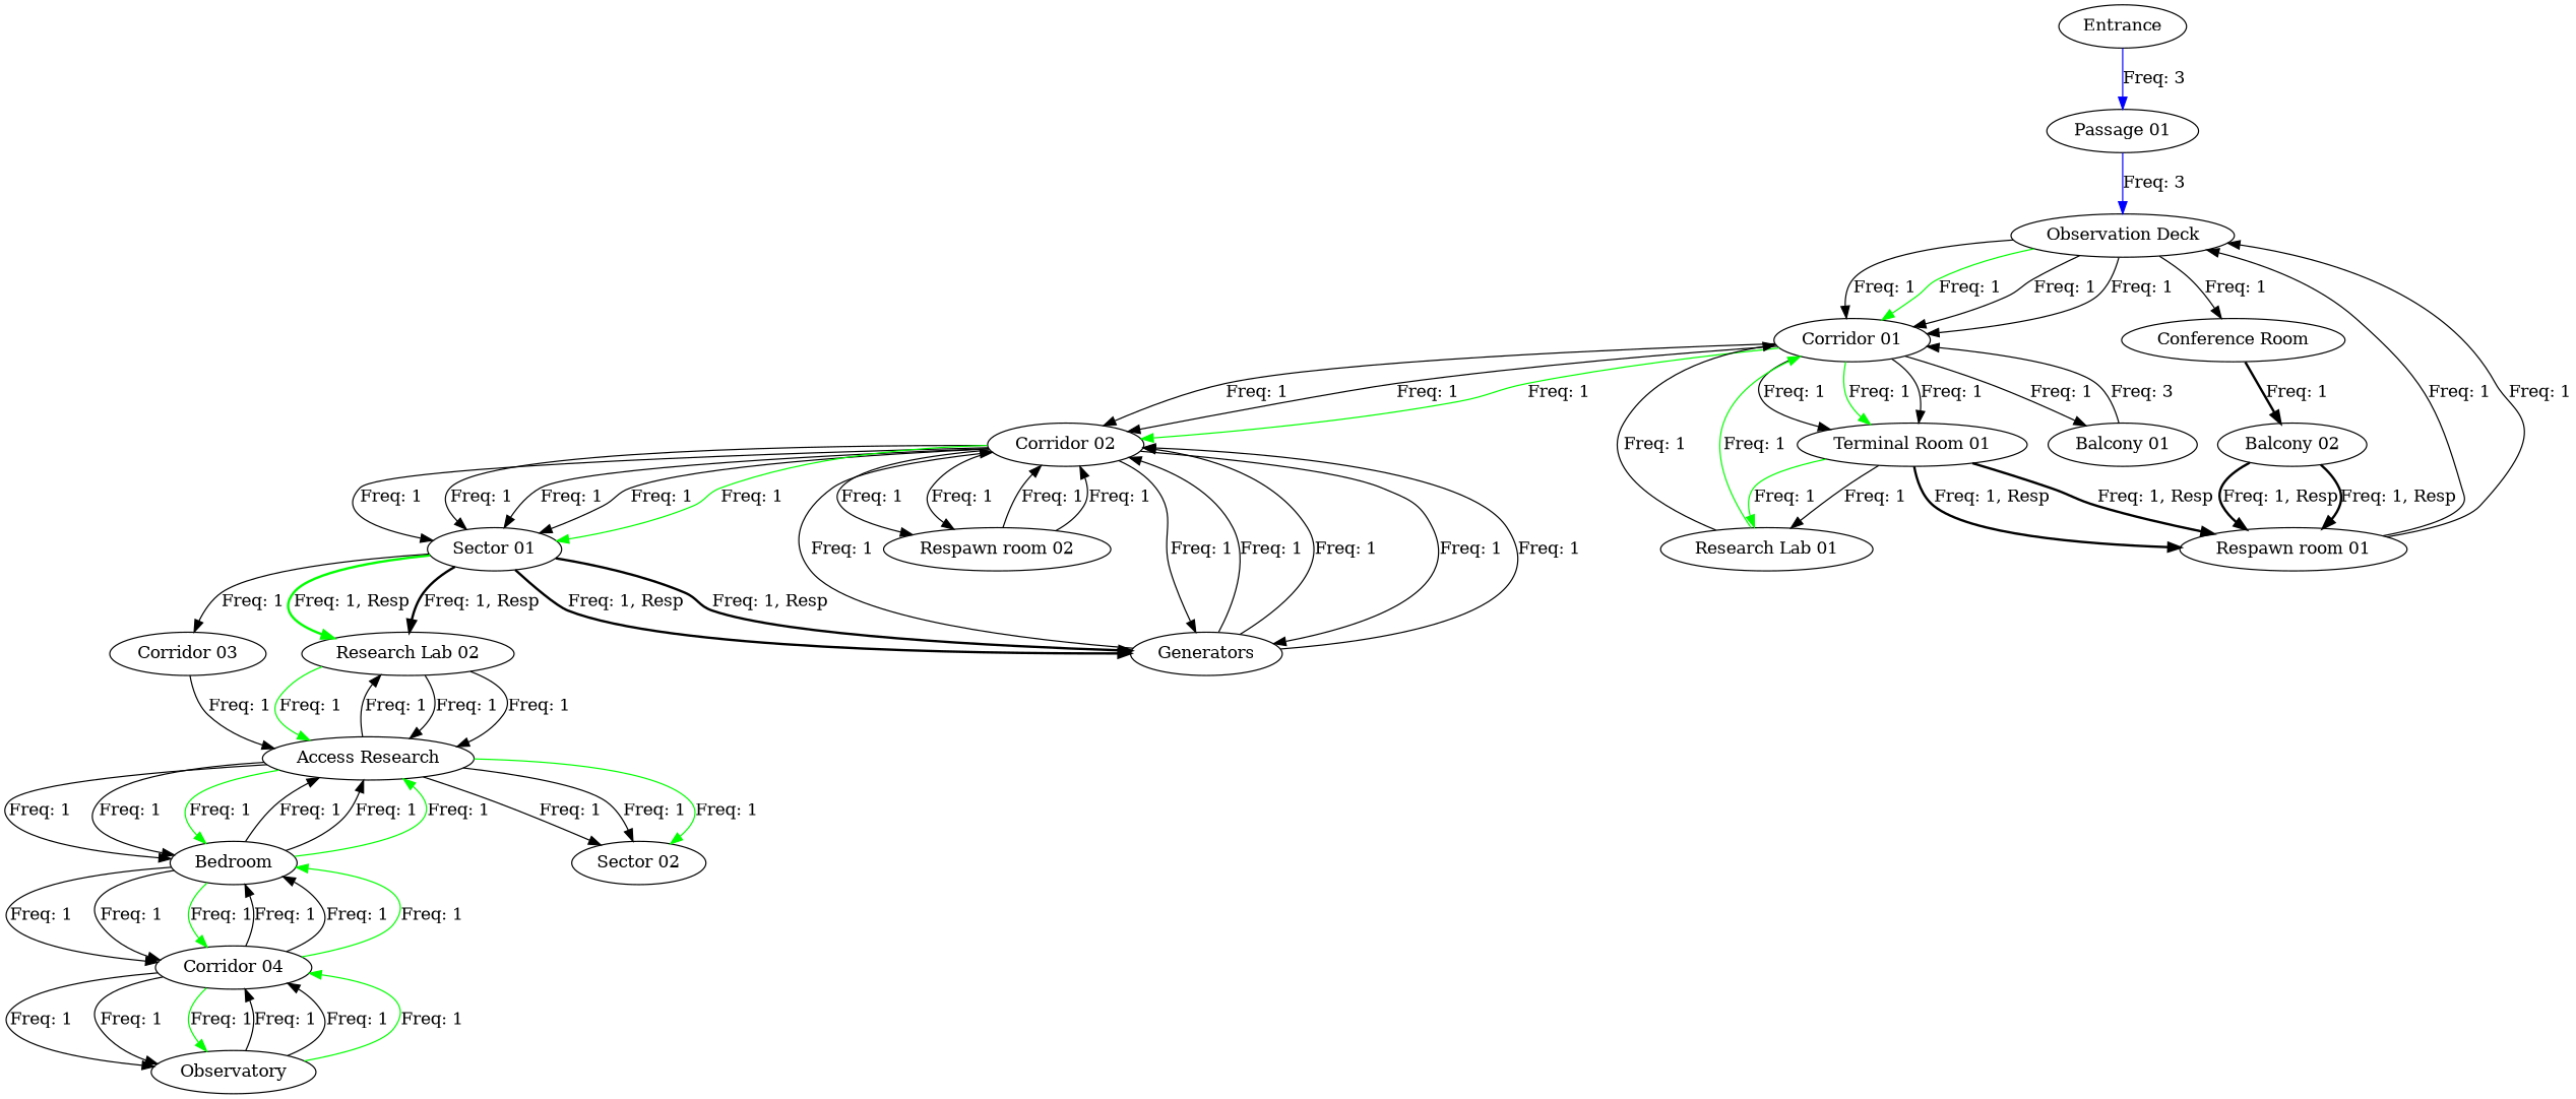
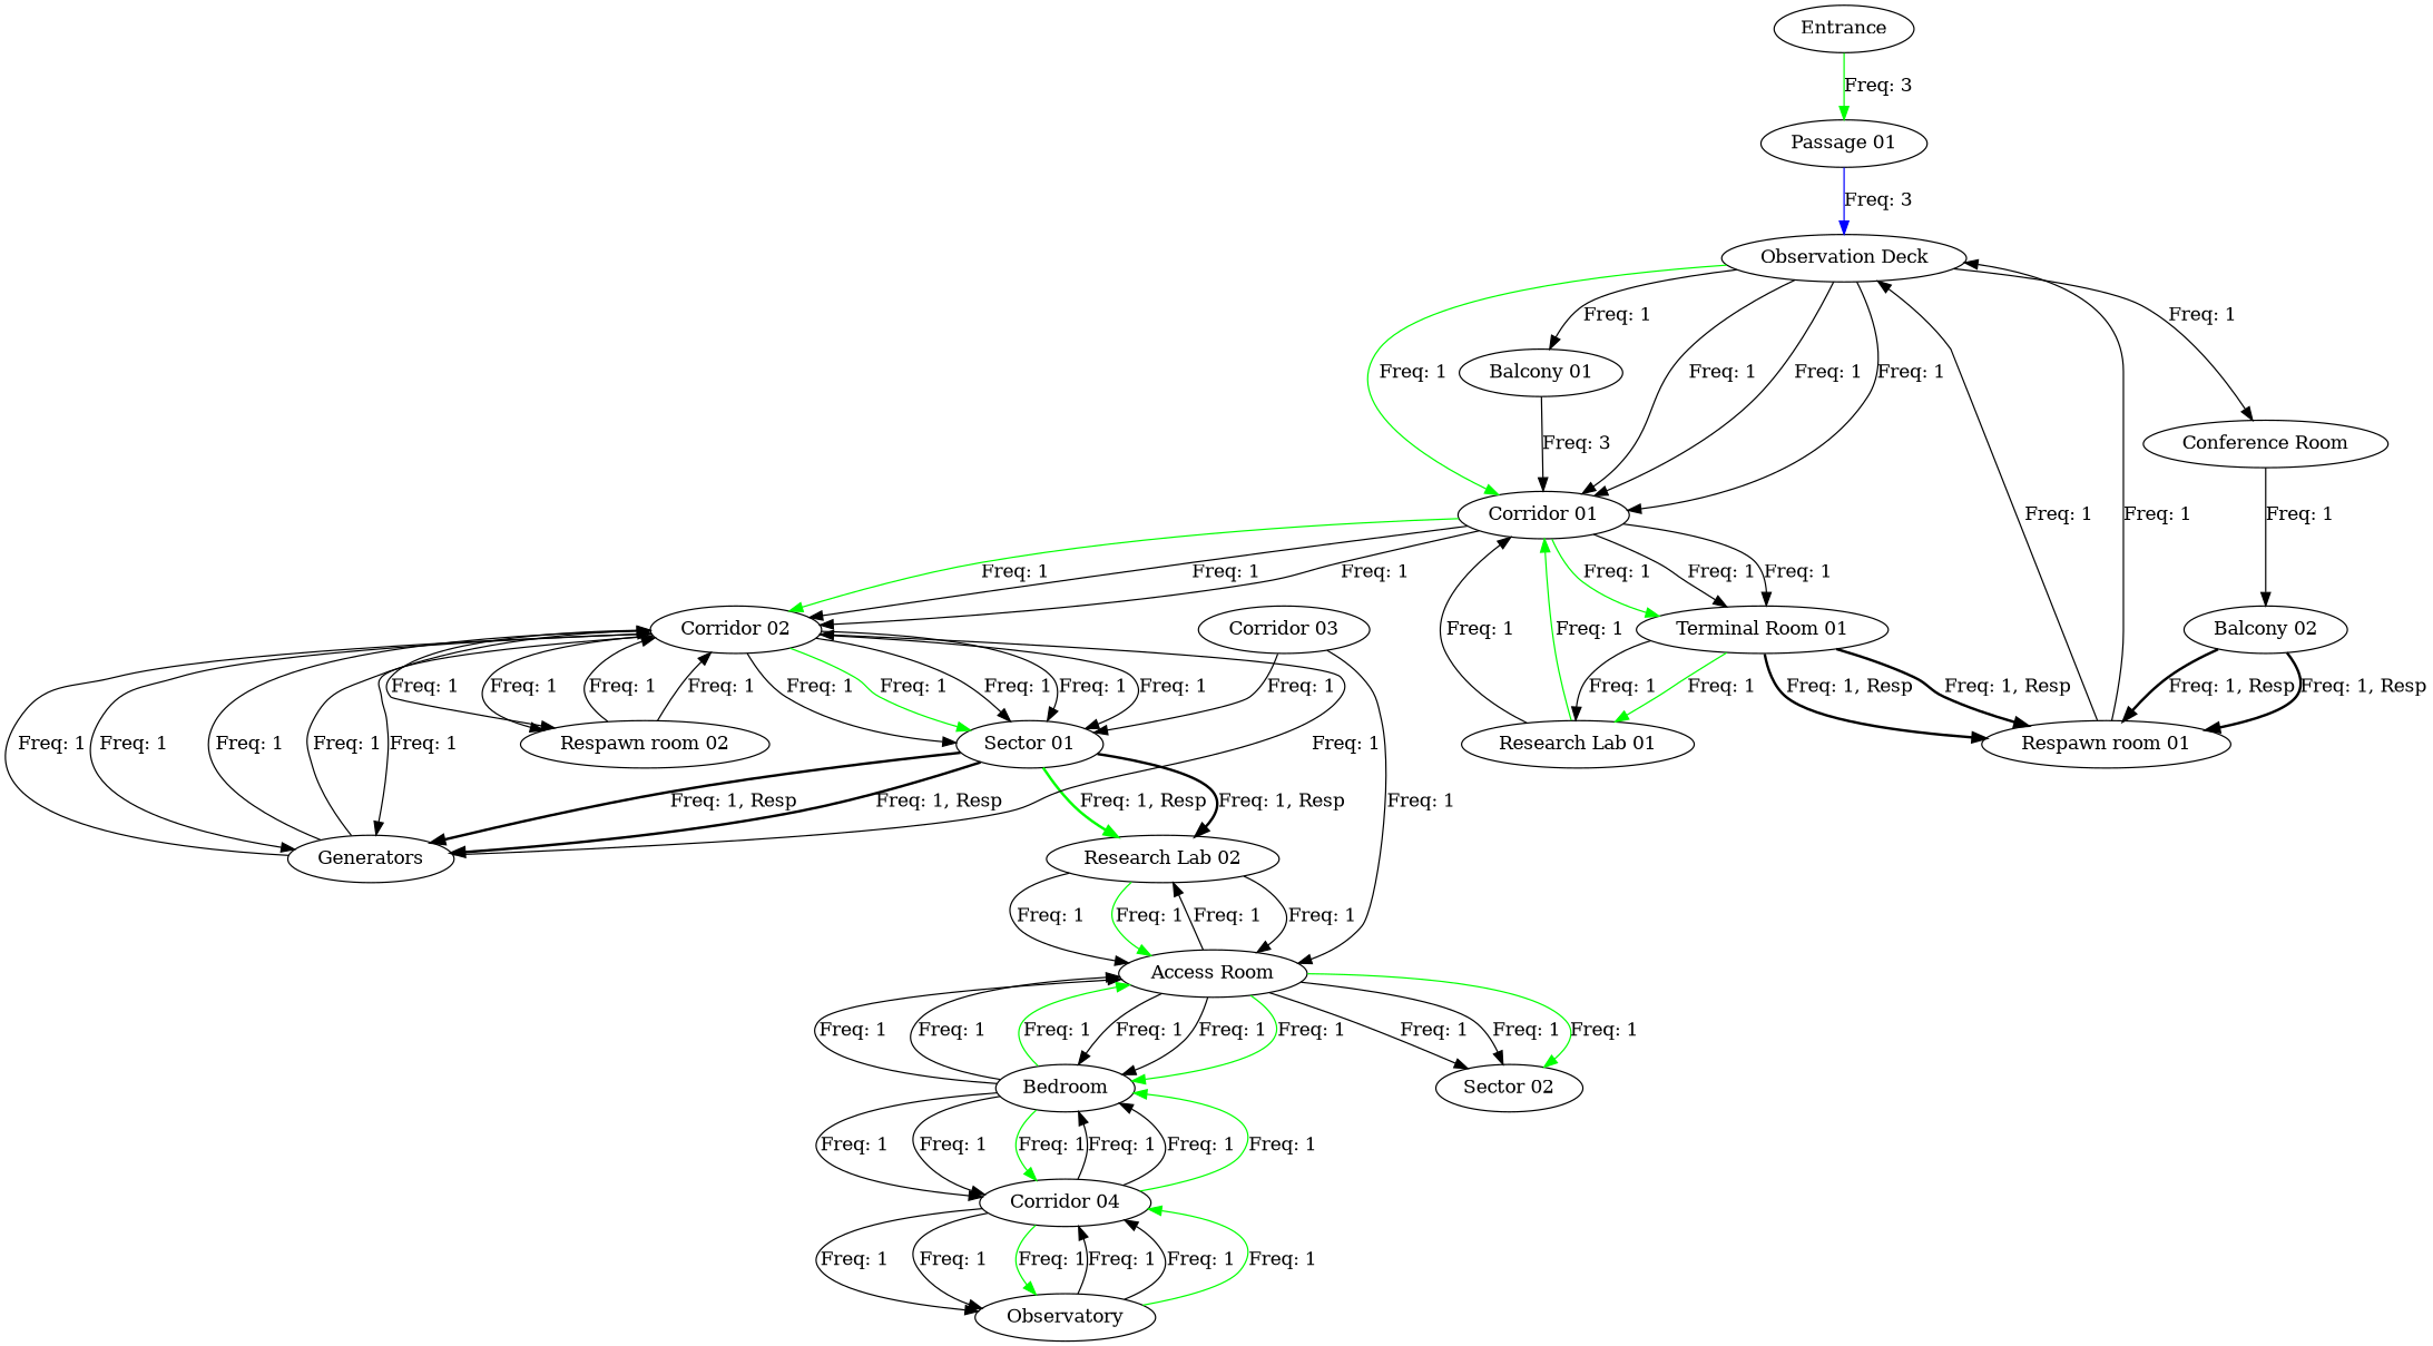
  digraph {
    edge [color=black constraint=true]
    n1 [label=Entrance]
    n2 [label="Passage 01"]
    n3 [label="Observation Deck"]
    n4 [label="Corridor 01"]
    n5 [label="Conference Room"]
    n6 [label="Terminal Room 01"]
    n7 [label="Balcony 01"]
    n8 [label="Corridor 02"]
    n9 [label="Balcony 02"]
    n10 [label="Respawn room 01"]
    n11 [label="Research Lab 01"]
    n12 [label="Sector 01"]
    n13 [label=Generators]
    n14 [label="Respawn room 02"]
    n15 [label="Research Lab 02"]
    n16 [label="Corridor 03"]
-   n17 [label="Access Research"]
+   n17 [label="Access Room"]
    n18 [label=Bedroom]
    n19 [label="Sector 02"]
    n20 [label="Corridor 04"]
    n21 [label=Observatory]
-   n1 -> n2 [color=blue label="Freq: 3"]
+   n1 -> n2 [color=green label="Freq: 3"]
    n2 -> n3 [color=blue label="Freq: 3"]
    n3 -> n4 [label="Freq: 1"]
    n3 -> n4 [label="Freq: 1"]
    n3 -> n4 [label="Freq: 1"]
    n3 -> n4 [color=green label="Freq: 1"]
    n3 -> n5 [label="Freq: 1"]
    n4 -> n6 [label="Freq: 1"]
    n4 -> n6 [label="Freq: 1"]
    n4 -> n6 [color=green label="Freq: 1"]
-   n4 -> n7 [label="Freq: 1"]
+   n3 -> n7 [label="Freq: 1"]
    n4 -> n8 [label="Freq: 1"]
    n4 -> n8 [label="Freq: 1"]
    n4 -> n8 [color=green label="Freq: 1"]
-   n5 -> n9 [label="Freq: 1" style=bold]
+   n5 -> n9 [label="Freq: 1"]
    n6 -> n10 [label="Freq: 1, Resp" style=bold]
    n6 -> n10 [label="Freq: 1, Resp" style=bold]
    n6 -> n11 [label="Freq: 1"]
    n6 -> n11 [color=green label="Freq: 1"]
    n7 -> n4 [label="Freq: 3"]
    n8 -> n12 [label="Freq: 1"]
    n8 -> n12 [label="Freq: 1"]
    n8 -> n12 [label="Freq: 1"]
    n8 -> n12 [label="Freq: 1"]
    n8 -> n12 [color=green label="Freq: 1"]
    n8 -> n13 [label="Freq: 1"]
    n8 -> n13 [label="Freq: 1"]
    n8 -> n14 [label="Freq: 1"]
    n8 -> n14 [label="Freq: 1"]
    n9 -> n10 [label="Freq: 1, Resp" style=bold]
    n9 -> n10 [label="Freq: 1, Resp" style=bold]
    n10 -> n3 [label="Freq: 1"]
    n10 -> n3 [label="Freq: 1"]
    n11 -> n4 [label="Freq: 1"]
    n11 -> n4 [color=green label="Freq: 1"]
    n12 -> n13 [label="Freq: 1, Resp" style=bold]
    n12 -> n13 [label="Freq: 1, Resp" style=bold]
    n12 -> n15 [label="Freq: 1, Resp" style=bold]
    n12 -> n15 [color=green label="Freq: 1, Resp" style=bold]
-   n12 -> n16 [label="Freq: 1"]
+   n16 -> n12 [label="Freq: 1"]
    n13 -> n8 [label="Freq: 1"]
    n13 -> n8 [label="Freq: 1"]
    n13 -> n8 [label="Freq: 1"]
    n13 -> n8 [label="Freq: 1"]
    n14 -> n8 [label="Freq: 1"]
    n14 -> n8 [label="Freq: 1"]
    n15 -> n17 [label="Freq: 1"]
    n15 -> n17 [label="Freq: 1"]
    n15 -> n17 [color=green label="Freq: 1"]
    n16 -> n17 [label="Freq: 1"]
    n17 -> n15 [label="Freq: 1"]
    n17 -> n18 [label="Freq: 1"]
    n17 -> n18 [label="Freq: 1"]
    n17 -> n18 [color=green label="Freq: 1"]
    n17 -> n19 [label="Freq: 1"]
    n17 -> n19 [label="Freq: 1"]
    n17 -> n19 [color=green label="Freq: 1"]
    n18 -> n17 [label="Freq: 1"]
    n18 -> n17 [label="Freq: 1"]
    n18 -> n17 [color=green label="Freq: 1"]
    n18 -> n20 [label="Freq: 1"]
    n18 -> n20 [label="Freq: 1"]
    n18 -> n20 [color=green label="Freq: 1"]
    n20 -> n18 [label="Freq: 1"]
    n20 -> n18 [label="Freq: 1"]
    n20 -> n18 [color=green label="Freq: 1"]
    n20 -> n21 [label="Freq: 1"]
    n20 -> n21 [label="Freq: 1"]
    n20 -> n21 [color=green label="Freq: 1"]
    n21 -> n20 [label="Freq: 1"]
    n21 -> n20 [label="Freq: 1"]
    n21 -> n20 [color=green label="Freq: 1"]
  }
